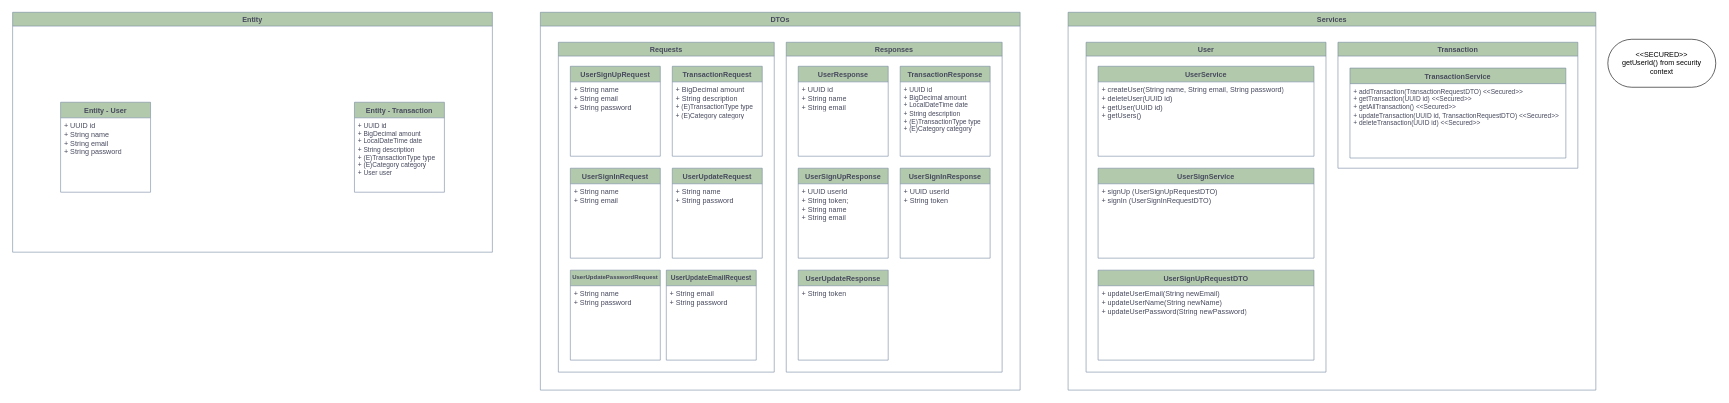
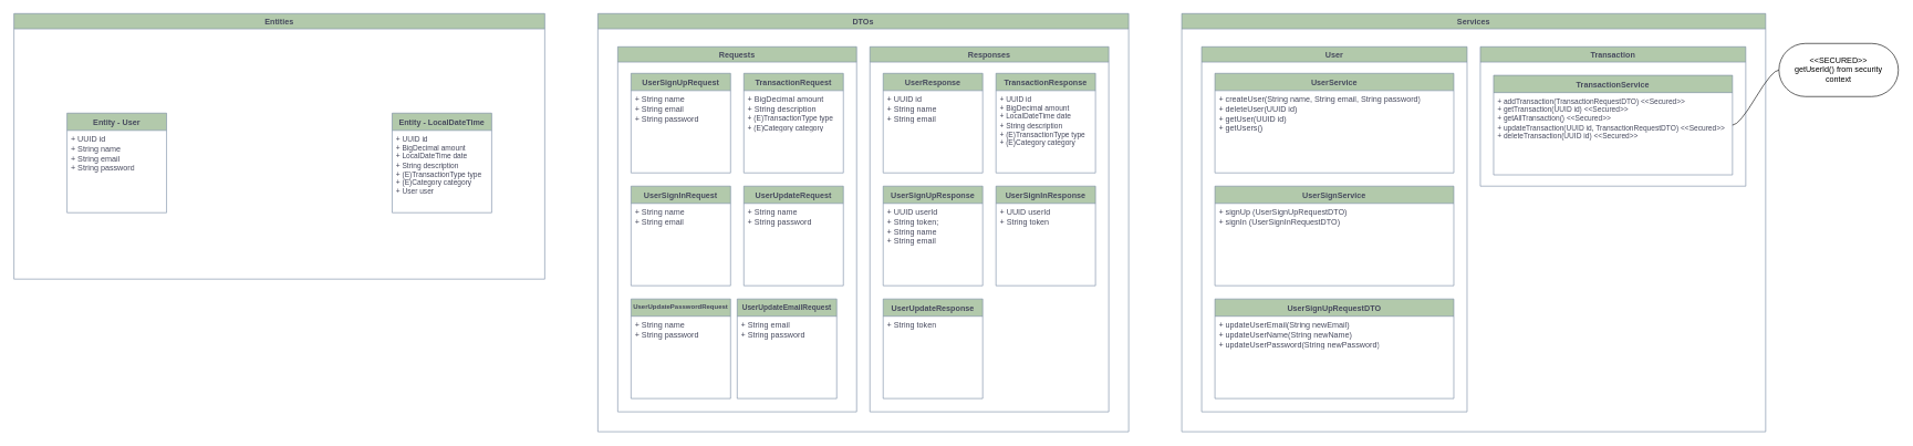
  <mxCell id="0" />
  <mxCell id="1" parent="0" />
- <mxCell id="2" value="Entity" style="swimlane;whiteSpace=wrap;html=1;labelBackgroundColor=none;fillColor=#B2C9AB;strokeColor=#788AA3;fontColor=#46495D;" parent="1" vertex="1"><mxGeometry x="20" y="20" width="800" height="400" as="geometry" /></mxCell>
+ <mxCell id="2" value="Entities" style="swimlane;whiteSpace=wrap;html=1;labelBackgroundColor=none;fillColor=#B2C9AB;strokeColor=#788AA3;fontColor=#46495D;" parent="1" vertex="1"><mxGeometry x="20" y="20" width="800" height="400" as="geometry" /></mxCell>
  <mxCell id="3" value="Entity - User" style="swimlane;fontStyle=1;align=center;verticalAlign=top;childLayout=stackLayout;horizontal=1;startSize=26;horizontalStack=0;resizeParent=1;resizeParentMax=0;resizeLast=0;collapsible=1;marginBottom=0;whiteSpace=wrap;html=1;labelBackgroundColor=none;fillColor=#B2C9AB;strokeColor=#788AA3;fontColor=#46495D;" parent="2" vertex="1"><mxGeometry x="80" y="150" width="150" height="150" as="geometry" /></mxCell>
  <mxCell id="4" value="+ UUID id&lt;div&gt;+ String name&lt;/div&gt;&lt;div&gt;+ String email&lt;/div&gt;&lt;div&gt;+ String password&lt;/div&gt;" style="text;strokeColor=none;fillColor=none;align=left;verticalAlign=top;spacingLeft=4;spacingRight=4;overflow=hidden;rotatable=0;points=[[0,0.5],[1,0.5]];portConstraint=eastwest;whiteSpace=wrap;html=1;labelBackgroundColor=none;fontColor=#46495D;" parent="3" vertex="1"><mxGeometry y="26" width="150" height="124" as="geometry" /></mxCell>
- <mxCell id="5" value="Entity - Transaction" style="swimlane;fontStyle=1;align=center;verticalAlign=top;childLayout=stackLayout;horizontal=1;startSize=26;horizontalStack=0;resizeParent=1;resizeParentMax=0;resizeLast=0;collapsible=1;marginBottom=0;whiteSpace=wrap;html=1;labelBackgroundColor=none;fillColor=#B2C9AB;strokeColor=#788AA3;fontColor=#46495D;" parent="2" vertex="1"><mxGeometry x="570" y="150" width="150" height="150" as="geometry" /></mxCell>
+ <mxCell id="5" value="Entity - LocalDateTime" style="swimlane;fontStyle=1;align=center;verticalAlign=top;childLayout=stackLayout;horizontal=1;startSize=26;horizontalStack=0;resizeParent=1;resizeParentMax=0;resizeLast=0;collapsible=1;marginBottom=0;whiteSpace=wrap;html=1;labelBackgroundColor=none;fillColor=#B2C9AB;strokeColor=#788AA3;fontColor=#46495D;" parent="2" vertex="1"><mxGeometry x="570" y="150" width="150" height="150" as="geometry" /></mxCell>
  <mxCell id="6" value="&lt;div&gt;+ UUID id&lt;/div&gt;&lt;div&gt;&lt;span style=&quot;background-color: transparent;&quot;&gt;+ BigDecimal amount&lt;/span&gt;&lt;/div&gt;&lt;div&gt;&lt;span style=&quot;background-color: transparent;&quot;&gt;+ LocalDateTime date&amp;nbsp;&lt;/span&gt;&lt;/div&gt;&lt;div&gt;&lt;span style=&quot;background-color: transparent;&quot;&gt;+ String description&lt;/span&gt;&lt;/div&gt;&lt;div&gt;&lt;span style=&quot;background-color: transparent;&quot;&gt;+ (E)TransactionType type&lt;/span&gt;&lt;/div&gt;&lt;div&gt;&lt;span style=&quot;background-color: transparent;&quot;&gt;+ (E)Category category&lt;/span&gt;&lt;/div&gt;&lt;div&gt;&lt;span style=&quot;background-color: transparent;&quot;&gt;+ User user&amp;nbsp; &amp;nbsp;&lt;/span&gt;&lt;/div&gt;" style="text;strokeColor=none;fillColor=none;align=left;verticalAlign=top;spacingLeft=4;spacingRight=4;overflow=hidden;rotatable=0;points=[[0,0.5],[1,0.5]];portConstraint=eastwest;whiteSpace=wrap;html=1;labelBackgroundColor=none;fontColor=#46495D;fontSize=11;" parent="5" vertex="1"><mxGeometry y="26" width="150" height="124" as="geometry" /></mxCell>
  <mxCell id="7" value="DTOs" style="swimlane;whiteSpace=wrap;html=1;labelBackgroundColor=none;fillColor=#B2C9AB;strokeColor=#788AA3;fontColor=#46495D;" parent="1" vertex="1"><mxGeometry x="900" y="20" width="800" height="630" as="geometry" /></mxCell>
  <mxCell id="8" value="Requests" style="swimlane;horizontal=1;whiteSpace=wrap;html=1;strokeColor=#788AA3;fontColor=#46495D;fillColor=#B2C9AB;rotation=0;labelBackgroundColor=none;" parent="7" vertex="1"><mxGeometry x="30" y="50" width="360" height="550" as="geometry" /></mxCell>
  <mxCell id="9" value="UserSignUpRequest" style="swimlane;fontStyle=1;align=center;verticalAlign=top;childLayout=stackLayout;horizontal=1;startSize=26;horizontalStack=0;resizeParent=1;resizeParentMax=0;resizeLast=0;collapsible=1;marginBottom=0;whiteSpace=wrap;html=1;labelBackgroundColor=none;fillColor=#B2C9AB;strokeColor=#788AA3;fontColor=#46495D;" parent="8" vertex="1"><mxGeometry x="20" y="40" width="150" height="150" as="geometry" /></mxCell>
  <mxCell id="10" value="&lt;div&gt;+ String name&lt;/div&gt;&lt;div&gt;+ String email&lt;/div&gt;&lt;div&gt;+ String password&lt;/div&gt;" style="text;strokeColor=none;fillColor=none;align=left;verticalAlign=top;spacingLeft=4;spacingRight=4;overflow=hidden;rotatable=0;points=[[0,0.5],[1,0.5]];portConstraint=eastwest;whiteSpace=wrap;html=1;labelBackgroundColor=none;fontColor=#46495D;" parent="9" vertex="1"><mxGeometry y="26" width="150" height="124" as="geometry" /></mxCell>
  <mxCell id="11" value="UserUpdateRequest" style="swimlane;fontStyle=1;align=center;verticalAlign=top;childLayout=stackLayout;horizontal=1;startSize=26;horizontalStack=0;resizeParent=1;resizeParentMax=0;resizeLast=0;collapsible=1;marginBottom=0;whiteSpace=wrap;html=1;labelBackgroundColor=none;fillColor=#B2C9AB;strokeColor=#788AA3;fontColor=#46495D;" vertex="1" parent="8"><mxGeometry x="190" y="210" width="150" height="150" as="geometry" /></mxCell>
  <mxCell id="12" value="&lt;div&gt;+ String name&lt;/div&gt;&lt;div&gt;+ String password&lt;/div&gt;" style="text;strokeColor=none;fillColor=none;align=left;verticalAlign=top;spacingLeft=4;spacingRight=4;overflow=hidden;rotatable=0;points=[[0,0.5],[1,0.5]];portConstraint=eastwest;whiteSpace=wrap;html=1;labelBackgroundColor=none;fontColor=#46495D;" vertex="1" parent="11"><mxGeometry y="26" width="150" height="124" as="geometry" /></mxCell>
  <mxCell id="13" value="UserUpdatePasswordRequest" style="swimlane;fontStyle=1;align=center;verticalAlign=top;childLayout=stackLayout;horizontal=1;startSize=26;horizontalStack=0;resizeParent=1;resizeParentMax=0;resizeLast=0;collapsible=1;marginBottom=0;whiteSpace=wrap;html=1;labelBackgroundColor=none;fillColor=#B2C9AB;strokeColor=#788AA3;fontColor=#46495D;fontSize=10;" vertex="1" parent="8"><mxGeometry x="20" y="380" width="150" height="150" as="geometry" /></mxCell>
  <mxCell id="14" value="&lt;div&gt;+ String name&lt;/div&gt;&lt;div&gt;+ String password&lt;/div&gt;" style="text;strokeColor=none;fillColor=none;align=left;verticalAlign=top;spacingLeft=4;spacingRight=4;overflow=hidden;rotatable=0;points=[[0,0.5],[1,0.5]];portConstraint=eastwest;whiteSpace=wrap;html=1;labelBackgroundColor=none;fontColor=#46495D;" vertex="1" parent="13"><mxGeometry y="26" width="150" height="124" as="geometry" /></mxCell>
  <mxCell id="15" value="TransactionRequest" style="swimlane;fontStyle=1;align=center;verticalAlign=top;childLayout=stackLayout;horizontal=1;startSize=26;horizontalStack=0;resizeParent=1;resizeParentMax=0;resizeLast=0;collapsible=1;marginBottom=0;whiteSpace=wrap;html=1;labelBackgroundColor=none;fillColor=#B2C9AB;strokeColor=#788AA3;fontColor=#46495D;" parent="8" vertex="1"><mxGeometry x="190" y="40" width="150" height="150" as="geometry" /></mxCell>
  <mxCell id="16" value="&lt;div&gt;&lt;font style=&quot;color: rgb(70, 73, 93);&quot;&gt;+ BigDecimal amount&lt;/font&gt;&lt;/div&gt;&lt;div&gt;&lt;span style=&quot;background-color: transparent;&quot;&gt;&lt;font style=&quot;color: rgb(70, 73, 93);&quot;&gt;+ String description&lt;/font&gt;&lt;/span&gt;&lt;/div&gt;&lt;div style=&quot;font-size: 11px;&quot;&gt;&lt;span style=&quot;background-color: transparent;&quot;&gt;&lt;font style=&quot;color: rgb(70, 73, 93);&quot;&gt;+ (E)TransactionType type&lt;/font&gt;&lt;/span&gt;&lt;/div&gt;&lt;div&gt;&lt;font style=&quot;color: rgb(70, 73, 93);&quot;&gt;&lt;span style=&quot;background-color: transparent; font-size: 11px;&quot;&gt;+ (E)Category category&lt;/span&gt;&lt;span style=&quot;background-color: transparent;&quot;&gt;&amp;nbsp; &amp;nbsp; &amp;nbsp; &amp;nbsp;&lt;/span&gt;&lt;/font&gt;&lt;/div&gt;" style="text;strokeColor=none;fillColor=none;align=left;verticalAlign=top;spacingLeft=4;spacingRight=4;overflow=hidden;rotatable=0;points=[[0,0.5],[1,0.5]];portConstraint=eastwest;whiteSpace=wrap;html=1;labelBackgroundColor=none;fontColor=#46495D;" parent="15" vertex="1"><mxGeometry y="26" width="150" height="124" as="geometry" /></mxCell>
  <mxCell id="17" value="UserSignInRequest" style="swimlane;fontStyle=1;align=center;verticalAlign=top;childLayout=stackLayout;horizontal=1;startSize=26;horizontalStack=0;resizeParent=1;resizeParentMax=0;resizeLast=0;collapsible=1;marginBottom=0;whiteSpace=wrap;html=1;labelBackgroundColor=none;fillColor=#B2C9AB;strokeColor=#788AA3;fontColor=#46495D;" parent="8" vertex="1"><mxGeometry x="20" y="210" width="150" height="150" as="geometry" /></mxCell>
  <mxCell id="18" value="&lt;div&gt;+ String name&lt;/div&gt;&lt;div&gt;+ String email&lt;/div&gt;" style="text;strokeColor=none;fillColor=none;align=left;verticalAlign=top;spacingLeft=4;spacingRight=4;overflow=hidden;rotatable=0;points=[[0,0.5],[1,0.5]];portConstraint=eastwest;whiteSpace=wrap;html=1;labelBackgroundColor=none;fontColor=#46495D;" parent="17" vertex="1"><mxGeometry y="26" width="150" height="124" as="geometry" /></mxCell>
  <mxCell id="19" value="UserUpdateEmailRequest" style="swimlane;fontStyle=1;align=center;verticalAlign=top;childLayout=stackLayout;horizontal=1;startSize=26;horizontalStack=0;resizeParent=1;resizeParentMax=0;resizeLast=0;collapsible=1;marginBottom=0;whiteSpace=wrap;html=1;labelBackgroundColor=none;fillColor=#B2C9AB;strokeColor=#788AA3;fontColor=#46495D;fontSize=11;" parent="8" vertex="1"><mxGeometry x="180" y="380" width="150" height="150" as="geometry" /></mxCell>
  <mxCell id="20" value="&lt;div&gt;+ String email&lt;/div&gt;&lt;div&gt;+ String password&lt;/div&gt;" style="text;strokeColor=none;fillColor=none;align=left;verticalAlign=top;spacingLeft=4;spacingRight=4;overflow=hidden;rotatable=0;points=[[0,0.5],[1,0.5]];portConstraint=eastwest;whiteSpace=wrap;html=1;labelBackgroundColor=none;fontColor=#46495D;" parent="19" vertex="1"><mxGeometry y="26" width="150" height="124" as="geometry" /></mxCell>
  <mxCell id="21" value="Responses" style="swimlane;horizontal=1;whiteSpace=wrap;html=1;strokeColor=#788AA3;fontColor=#46495D;fillColor=#B2C9AB;rotation=0;labelBackgroundColor=none;" parent="7" vertex="1"><mxGeometry x="410" y="50" width="360" height="550" as="geometry" /></mxCell>
  <mxCell id="22" value="TransactionResponse" style="swimlane;fontStyle=1;align=center;verticalAlign=top;childLayout=stackLayout;horizontal=1;startSize=26;horizontalStack=0;resizeParent=1;resizeParentMax=0;resizeLast=0;collapsible=1;marginBottom=0;whiteSpace=wrap;html=1;labelBackgroundColor=none;fillColor=#B2C9AB;strokeColor=#788AA3;fontColor=#46495D;" parent="21" vertex="1"><mxGeometry x="190" y="40" width="150" height="150" as="geometry" /></mxCell>
  <mxCell id="23" value="&lt;div&gt;&lt;font style=&quot;color: rgb(70, 73, 93);&quot;&gt;+ UUID id&lt;/font&gt;&lt;/div&gt;&lt;div&gt;&lt;font style=&quot;color: rgb(70, 73, 93);&quot;&gt;+ BigDecimal amount&lt;/font&gt;&lt;/div&gt;&lt;div&gt;&lt;font style=&quot;color: rgb(70, 73, 93);&quot;&gt;+ LocalDateTime date&lt;/font&gt;&lt;/div&gt;&lt;div&gt;&lt;span style=&quot;background-color: transparent;&quot;&gt;&lt;font style=&quot;color: rgb(70, 73, 93);&quot;&gt;+ String description&lt;/font&gt;&lt;/span&gt;&lt;/div&gt;&lt;div&gt;&lt;div&gt;&lt;span style=&quot;background-color: transparent;&quot;&gt;&lt;font style=&quot;color: rgb(70, 73, 93);&quot;&gt;+ (E)TransactionType type&lt;/font&gt;&lt;/span&gt;&lt;/div&gt;&lt;div&gt;&lt;span style=&quot;background-color: transparent;&quot;&gt;&lt;font style=&quot;color: rgb(70, 73, 93);&quot;&gt;+ (E)Category category&lt;/font&gt;&lt;/span&gt;&lt;/div&gt;&lt;/div&gt;" style="text;strokeColor=none;fillColor=none;align=left;verticalAlign=top;spacingLeft=4;spacingRight=4;overflow=hidden;rotatable=0;points=[[0,0.5],[1,0.5]];portConstraint=eastwest;whiteSpace=wrap;html=1;labelBackgroundColor=none;fontColor=#46495D;fontSize=11;" parent="22" vertex="1"><mxGeometry y="26" width="150" height="124" as="geometry" /></mxCell>
  <mxCell id="24" value="UserResponse" style="swimlane;fontStyle=1;align=center;verticalAlign=top;childLayout=stackLayout;horizontal=1;startSize=26;horizontalStack=0;resizeParent=1;resizeParentMax=0;resizeLast=0;collapsible=1;marginBottom=0;whiteSpace=wrap;html=1;labelBackgroundColor=none;fillColor=#B2C9AB;strokeColor=#788AA3;fontColor=#46495D;" parent="21" vertex="1"><mxGeometry x="20" y="40" width="150" height="150" as="geometry" /></mxCell>
  <mxCell id="25" value="&lt;div&gt;+ UUID id&lt;/div&gt;&lt;div&gt;+ String name&lt;/div&gt;&lt;div&gt;+ String email&lt;/div&gt;" style="text;strokeColor=none;fillColor=none;align=left;verticalAlign=top;spacingLeft=4;spacingRight=4;overflow=hidden;rotatable=0;points=[[0,0.5],[1,0.5]];portConstraint=eastwest;whiteSpace=wrap;html=1;labelBackgroundColor=none;fontColor=#46495D;" parent="24" vertex="1"><mxGeometry y="26" width="150" height="124" as="geometry" /></mxCell>
  <mxCell id="26" value="UserSignInResponse" style="swimlane;fontStyle=1;align=center;verticalAlign=top;childLayout=stackLayout;horizontal=1;startSize=26;horizontalStack=0;resizeParent=1;resizeParentMax=0;resizeLast=0;collapsible=1;marginBottom=0;whiteSpace=wrap;html=1;labelBackgroundColor=none;fillColor=#B2C9AB;strokeColor=#788AA3;fontColor=#46495D;" parent="21" vertex="1"><mxGeometry x="190" y="210" width="150" height="150" as="geometry" /></mxCell>
  <mxCell id="27" value="&lt;div&gt;+ UUID userId&lt;/div&gt;&lt;div&gt;+ String token&lt;/div&gt;&lt;div&gt;&lt;br&gt;&lt;/div&gt;" style="text;strokeColor=none;fillColor=none;align=left;verticalAlign=top;spacingLeft=4;spacingRight=4;overflow=hidden;rotatable=0;points=[[0,0.5],[1,0.5]];portConstraint=eastwest;whiteSpace=wrap;html=1;labelBackgroundColor=none;fontColor=#46495D;" parent="26" vertex="1"><mxGeometry y="26" width="150" height="124" as="geometry" /></mxCell>
  <mxCell id="28" value="UserSignUpResponse" style="swimlane;fontStyle=1;align=center;verticalAlign=top;childLayout=stackLayout;horizontal=1;startSize=26;horizontalStack=0;resizeParent=1;resizeParentMax=0;resizeLast=0;collapsible=1;marginBottom=0;whiteSpace=wrap;html=1;labelBackgroundColor=none;fillColor=#B2C9AB;strokeColor=#788AA3;fontColor=#46495D;" parent="21" vertex="1"><mxGeometry x="20" y="210" width="150" height="150" as="geometry" /></mxCell>
  <mxCell id="29" value="&lt;div&gt;+ UUID userId&lt;/div&gt;&lt;div&gt;&lt;div&gt;+ String token;&lt;/div&gt;&lt;/div&gt;&lt;div&gt;+ String name&lt;/div&gt;&lt;div&gt;+ String email&lt;/div&gt;" style="text;strokeColor=none;fillColor=none;align=left;verticalAlign=top;spacingLeft=4;spacingRight=4;overflow=hidden;rotatable=0;points=[[0,0.5],[1,0.5]];portConstraint=eastwest;whiteSpace=wrap;html=1;labelBackgroundColor=none;fontColor=#46495D;" parent="28" vertex="1"><mxGeometry y="26" width="150" height="124" as="geometry" /></mxCell>
  <mxCell id="30" value="UserUpdateResponse" style="swimlane;fontStyle=1;align=center;verticalAlign=top;childLayout=stackLayout;horizontal=1;startSize=26;horizontalStack=0;resizeParent=1;resizeParentMax=0;resizeLast=0;collapsible=1;marginBottom=0;whiteSpace=wrap;html=1;labelBackgroundColor=none;fillColor=#B2C9AB;strokeColor=#788AA3;fontColor=#46495D;" vertex="1" parent="21"><mxGeometry x="20" y="380" width="150" height="150" as="geometry" /></mxCell>
  <mxCell id="31" value="&lt;div&gt;&lt;span style=&quot;background-color: transparent; color: light-dark(rgb(70, 73, 93), rgb(170, 173, 190));&quot;&gt;+ String token&lt;/span&gt;&lt;/div&gt;&lt;div&gt;&lt;br&gt;&lt;/div&gt;" style="text;strokeColor=none;fillColor=none;align=left;verticalAlign=top;spacingLeft=4;spacingRight=4;overflow=hidden;rotatable=0;points=[[0,0.5],[1,0.5]];portConstraint=eastwest;whiteSpace=wrap;html=1;labelBackgroundColor=none;fontColor=#46495D;" vertex="1" parent="30"><mxGeometry y="26" width="150" height="124" as="geometry" /></mxCell>
  <mxCell id="32" value="Services" style="swimlane;whiteSpace=wrap;html=1;labelBackgroundColor=none;fillColor=#B2C9AB;strokeColor=#788AA3;fontColor=#46495D;" parent="1" vertex="1"><mxGeometry x="1780" y="20" width="880" height="630" as="geometry" /></mxCell>
  <mxCell id="33" value="User" style="swimlane;horizontal=1;whiteSpace=wrap;html=1;strokeColor=#788AA3;fontColor=#46495D;fillColor=#B2C9AB;rotation=0;labelBackgroundColor=none;" parent="32" vertex="1"><mxGeometry x="30" y="50" width="400" height="550" as="geometry" /></mxCell>
  <mxCell id="34" value="UserSignService" style="swimlane;fontStyle=1;align=center;verticalAlign=top;childLayout=stackLayout;horizontal=1;startSize=26;horizontalStack=0;resizeParent=1;resizeParentMax=0;resizeLast=0;collapsible=1;marginBottom=0;whiteSpace=wrap;html=1;labelBackgroundColor=none;fillColor=#B2C9AB;strokeColor=#788AA3;fontColor=#46495D;" parent="33" vertex="1"><mxGeometry x="20" y="210" width="360" height="150" as="geometry" /></mxCell>
  <mxCell id="35" value="+ signUp (UserSignUpRequestDTO)&lt;div&gt;+ signIn (UserSignInRequestDTO)&lt;/div&gt;" style="text;strokeColor=none;fillColor=none;align=left;verticalAlign=top;spacingLeft=4;spacingRight=4;overflow=hidden;rotatable=0;points=[[0,0.5],[1,0.5]];portConstraint=eastwest;whiteSpace=wrap;html=1;labelBackgroundColor=none;fontColor=#46495D;" parent="34" vertex="1"><mxGeometry y="26" width="360" height="124" as="geometry" /></mxCell>
  <mxCell id="36" value="UserService" style="swimlane;fontStyle=1;align=center;verticalAlign=top;childLayout=stackLayout;horizontal=1;startSize=26;horizontalStack=0;resizeParent=1;resizeParentMax=0;resizeLast=0;collapsible=1;marginBottom=0;whiteSpace=wrap;html=1;labelBackgroundColor=none;fillColor=#B2C9AB;strokeColor=#788AA3;fontColor=#46495D;" parent="33" vertex="1"><mxGeometry x="20" y="40" width="360" height="150" as="geometry"><mxRectangle x="30" y="50" width="110" height="30" as="alternateBounds" /></mxGeometry></mxCell>
  <mxCell id="37" value="+ createUser(String name, String email, String password)&lt;div&gt;+ deleteUser(UUID id)&lt;br&gt;&lt;div&gt;+ getUser(UUID id)&lt;/div&gt;&lt;div&gt;+ getUsers()&amp;nbsp;&lt;/div&gt;&lt;/div&gt;" style="text;strokeColor=none;fillColor=none;align=left;verticalAlign=top;spacingLeft=4;spacingRight=4;overflow=hidden;rotatable=0;points=[[0,0.5],[1,0.5]];portConstraint=eastwest;whiteSpace=wrap;html=1;labelBackgroundColor=none;fontColor=#46495D;fontSize=12;" parent="36" vertex="1"><mxGeometry y="26" width="360" height="124" as="geometry" /></mxCell>
  <mxCell id="38" value="Transaction" style="swimlane;horizontal=1;whiteSpace=wrap;html=1;strokeColor=#788AA3;fontColor=#46495D;fillColor=#B2C9AB;rotation=0;labelBackgroundColor=none;" parent="32" vertex="1"><mxGeometry x="450" y="50" width="400" height="210" as="geometry" /></mxCell>
  <mxCell id="39" value="TransactionService" style="swimlane;fontStyle=1;align=center;verticalAlign=top;childLayout=stackLayout;horizontal=1;startSize=26;horizontalStack=0;resizeParent=1;resizeParentMax=0;resizeLast=0;collapsible=1;marginBottom=0;whiteSpace=wrap;html=1;labelBackgroundColor=none;fillColor=#B2C9AB;strokeColor=#788AA3;fontColor=#46495D;fontSize=12;" parent="38" vertex="1"><mxGeometry x="20" y="43" width="360" height="150" as="geometry"><mxRectangle x="30" y="50" width="110" height="30" as="alternateBounds" /></mxGeometry></mxCell>
  <mxCell id="40" value="+ addTransaction(TransactionRequestDTO) &amp;lt;&amp;lt;Secured&amp;gt;&amp;gt;&lt;div&gt;+ getTransaction(UUID id)&amp;nbsp;&lt;span style=&quot;background-color: transparent; color: light-dark(rgb(70, 73, 93), rgb(170, 173, 190));&quot;&gt;&amp;lt;&amp;lt;Secured&amp;gt;&amp;gt;&lt;/span&gt;&lt;/div&gt;&lt;div&gt;+ getAllTransaction()&amp;nbsp;&lt;span style=&quot;background-color: transparent; color: light-dark(rgb(70, 73, 93), rgb(170, 173, 190));&quot;&gt;&amp;lt;&amp;lt;Secured&amp;gt;&amp;gt;&lt;/span&gt;&lt;/div&gt;&lt;div&gt;+ updateTransaction(UUID&amp;nbsp;id,&amp;nbsp;&lt;span style=&quot;background-color: transparent; color: light-dark(rgb(70, 73, 93), rgb(170, 173, 190));&quot;&gt;TransactionRequestDTO)&amp;nbsp;&lt;/span&gt;&lt;span style=&quot;background-color: transparent; color: light-dark(rgb(70, 73, 93), rgb(170, 173, 190));&quot;&gt;&amp;lt;&amp;lt;Secured&amp;gt;&amp;gt;&lt;/span&gt;&lt;/div&gt;&lt;div&gt;+ deleteTransaction(UUID&amp;nbsp;id&lt;span style=&quot;background-color: transparent; color: light-dark(rgb(70, 73, 93), rgb(170, 173, 190));&quot;&gt;)&amp;nbsp;&lt;/span&gt;&lt;span style=&quot;background-color: transparent; color: light-dark(rgb(70, 73, 93), rgb(170, 173, 190));&quot;&gt;&amp;lt;&amp;lt;Secured&amp;gt;&amp;gt;&lt;/span&gt;&lt;/div&gt;" style="text;strokeColor=none;fillColor=none;align=left;verticalAlign=top;spacingLeft=4;spacingRight=4;overflow=hidden;rotatable=0;points=[[0,0.5],[1,0.5]];portConstraint=eastwest;whiteSpace=wrap;html=1;labelBackgroundColor=none;fontColor=#46495D;fontSize=11;" parent="39" vertex="1"><mxGeometry y="26" width="360" height="124" as="geometry" /></mxCell>
  <mxCell id="41" value="UserSignUpRequestDTO" style="swimlane;fontStyle=1;align=center;verticalAlign=top;childLayout=stackLayout;horizontal=1;startSize=26;horizontalStack=0;resizeParent=1;resizeParentMax=0;resizeLast=0;collapsible=1;marginBottom=0;whiteSpace=wrap;html=1;labelBackgroundColor=none;fillColor=#B2C9AB;strokeColor=#788AA3;fontColor=#46495D;" vertex="1" parent="32"><mxGeometry x="50" y="430" width="360" height="150" as="geometry"><mxRectangle x="30" y="50" width="110" height="30" as="alternateBounds" /></mxGeometry></mxCell>
  <mxCell id="42" value="+ updateUserEmail(String newEmail)&lt;div&gt;+ updateUserName(String newName)&lt;br&gt;&lt;/div&gt;&lt;div&gt;+ updateUserPassword(String newPassword)&lt;/div&gt;" style="text;strokeColor=none;fillColor=none;align=left;verticalAlign=top;spacingLeft=4;spacingRight=4;overflow=hidden;rotatable=0;points=[[0,0.5],[1,0.5]];portConstraint=eastwest;whiteSpace=wrap;html=1;labelBackgroundColor=none;fontColor=#46495D;fontSize=12;" vertex="1" parent="41"><mxGeometry y="26" width="360" height="124" as="geometry" /></mxCell>
  <mxCell id="43" value="&amp;lt;&amp;lt;SECURED&amp;gt;&amp;gt;&lt;div&gt;getUserId() from security&lt;/div&gt;&lt;div&gt;context&lt;/div&gt;" style="whiteSpace=wrap;html=1;rounded=1;arcSize=50;align=center;verticalAlign=middle;strokeWidth=1;autosize=1;spacing=4;treeFolding=1;treeMoving=1;newEdgeStyle={&quot;edgeStyle&quot;:&quot;entityRelationEdgeStyle&quot;,&quot;startArrow&quot;:&quot;none&quot;,&quot;endArrow&quot;:&quot;none&quot;,&quot;segment&quot;:10,&quot;curved&quot;:1,&quot;sourcePerimeterSpacing&quot;:0,&quot;targetPerimeterSpacing&quot;:0};" parent="1" vertex="1"><mxGeometry x="2680" y="65" width="180" height="80" as="geometry" /></mxCell>
+ <mxCell id="44" value="" style="edgeStyle=entityRelationEdgeStyle;startArrow=none;endArrow=none;segment=10;curved=1;sourcePerimeterSpacing=0;targetPerimeterSpacing=0;rounded=0;" parent="1" source="39" target="43" edge="1"><mxGeometry relative="1" as="geometry"><mxPoint x="2220" y="310" as="sourcePoint" /></mxGeometry></mxCell>
